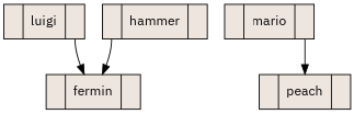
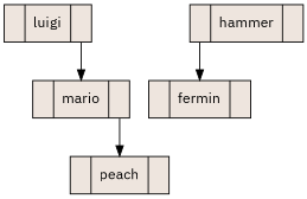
  digraph {
    fontname="IBM Plex Sans"
    node [fillcolor=seashell2 fontname="IBM Plex Sans" location=none shape=record splines=line style=filled]
    edge [fontname="IBM Plex Sans" tailport=der]
    n1 [label="<iz>|luigi|<der>"]
    n2 [label="<iz>|mario|<der>"]
    n3 [label="<iz>|hammer|<der>"]
    n4 [label="<iz>|fermin|<der>"]
    n5 [label="<iz>|peach|<der>"]
-   n1 -> n4
+   n1 -> n2
    n2 -> n5
    n3 -> n4 [tailport=iz]
  }
